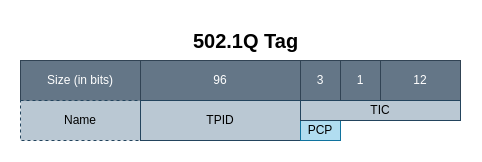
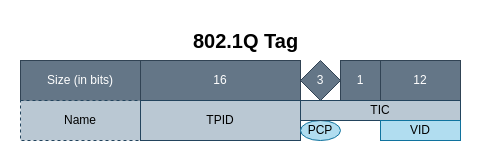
  <mxCell id="0" />
  <mxCell id="1" parent="0" />
  <mxCell id="2" value="Size (in bits)" style="rounded=0;whiteSpace=wrap;html=1;fillColor=#647687;strokeColor=#314354;fontColor=#ffffff;" vertex="1" parent="1"><mxGeometry x="20" y="60" width="120" height="40" as="geometry" /></mxCell>
  <mxCell id="3" value="Name" style="rounded=0;whiteSpace=wrap;html=1;fillColor=#bac8d3;strokeColor=#23445d;dashed=1;" vertex="1" parent="1"><mxGeometry x="20" y="100" width="120" height="40" as="geometry" /></mxCell>
- <mxCell id="4" value="96" style="rounded=0;whiteSpace=wrap;html=1;fillColor=#647687;strokeColor=#314354;fontColor=#ffffff;" vertex="1" parent="1"><mxGeometry x="140" y="60" width="160" height="40" as="geometry" /></mxCell>
+ <mxCell id="4" value="16" style="rounded=0;whiteSpace=wrap;html=1;fillColor=#647687;strokeColor=#314354;fontColor=#ffffff;" vertex="1" parent="1"><mxGeometry x="140" y="60" width="160" height="40" as="geometry" /></mxCell>
  <mxCell id="5" value="TPID" style="rounded=0;whiteSpace=wrap;html=1;fillColor=#bac8d3;strokeColor=#23445d;" vertex="1" parent="1"><mxGeometry x="140" y="100" width="160" height="40" as="geometry" /></mxCell>
- <mxCell id="6" value="3" style="rounded=0;whiteSpace=wrap;html=1;fillColor=#647687;strokeColor=#314354;fontColor=#ffffff;" vertex="1" parent="1"><mxGeometry x="300" y="60" width="40" height="40" as="geometry" /></mxCell>
- <mxCell id="7" value="PCP" style="rounded=0;whiteSpace=wrap;html=1;fillColor=#b1ddf0;strokeColor=#10739e;" vertex="1" parent="1"><mxGeometry x="300" y="120" width="40" height="20" as="geometry" /></mxCell>
+ <mxCell id="6" value="3" style="rhombus;whiteSpace=wrap;html=1;fillColor=#647687;strokeColor=#314354;fontColor=#ffffff;" vertex="1" parent="1"><mxGeometry x="300" y="60" width="40" height="40" as="geometry" /></mxCell>
+ <mxCell id="7" value="PCP" style="ellipse;whiteSpace=wrap;html=1;fillColor=#b1ddf0;strokeColor=#10739e;" vertex="1" parent="1"><mxGeometry x="300" y="120" width="40" height="20" as="geometry" /></mxCell>
  <mxCell id="8" value="1" style="rounded=0;whiteSpace=wrap;html=1;fillColor=#647687;strokeColor=#314354;fontColor=#ffffff;" vertex="1" parent="1"><mxGeometry x="340" y="60" width="40" height="40" as="geometry" /></mxCell>
  <mxCell id="9" value="12" style="rounded=0;whiteSpace=wrap;html=1;fillColor=#647687;strokeColor=#314354;fontColor=#ffffff;" vertex="1" parent="1"><mxGeometry x="380" y="60" width="80" height="40" as="geometry" /></mxCell>
  <mxCell id="10" value="TIC" style="rounded=0;whiteSpace=wrap;html=1;fillColor=#bac8d3;strokeColor=#23445d;" vertex="1" parent="1"><mxGeometry x="300" y="100" width="160" height="20" as="geometry" /></mxCell>
- <mxCell id="12" value="502.1Q Tag" style="text;html=1;align=center;verticalAlign=middle;resizable=0;points=[];autosize=1;strokeColor=none;fillColor=none;fontSize=20;fontStyle=1" vertex="1" parent="1"><mxGeometry x="180" y="20" width="130" height="40" as="geometry" /></mxCell>
+ <mxCell id="11" value="VID" style="rounded=0;whiteSpace=wrap;html=1;fillColor=#b1ddf0;strokeColor=#10739e;" vertex="1" parent="1"><mxGeometry x="380" y="120" width="80" height="20" as="geometry" /></mxCell>
+ <mxCell id="12" value="802.1Q Tag" style="text;html=1;align=center;verticalAlign=middle;resizable=0;points=[];autosize=1;strokeColor=none;fillColor=none;fontSize=20;fontStyle=1" vertex="1" parent="1"><mxGeometry x="180" y="20" width="130" height="40" as="geometry" /></mxCell>
